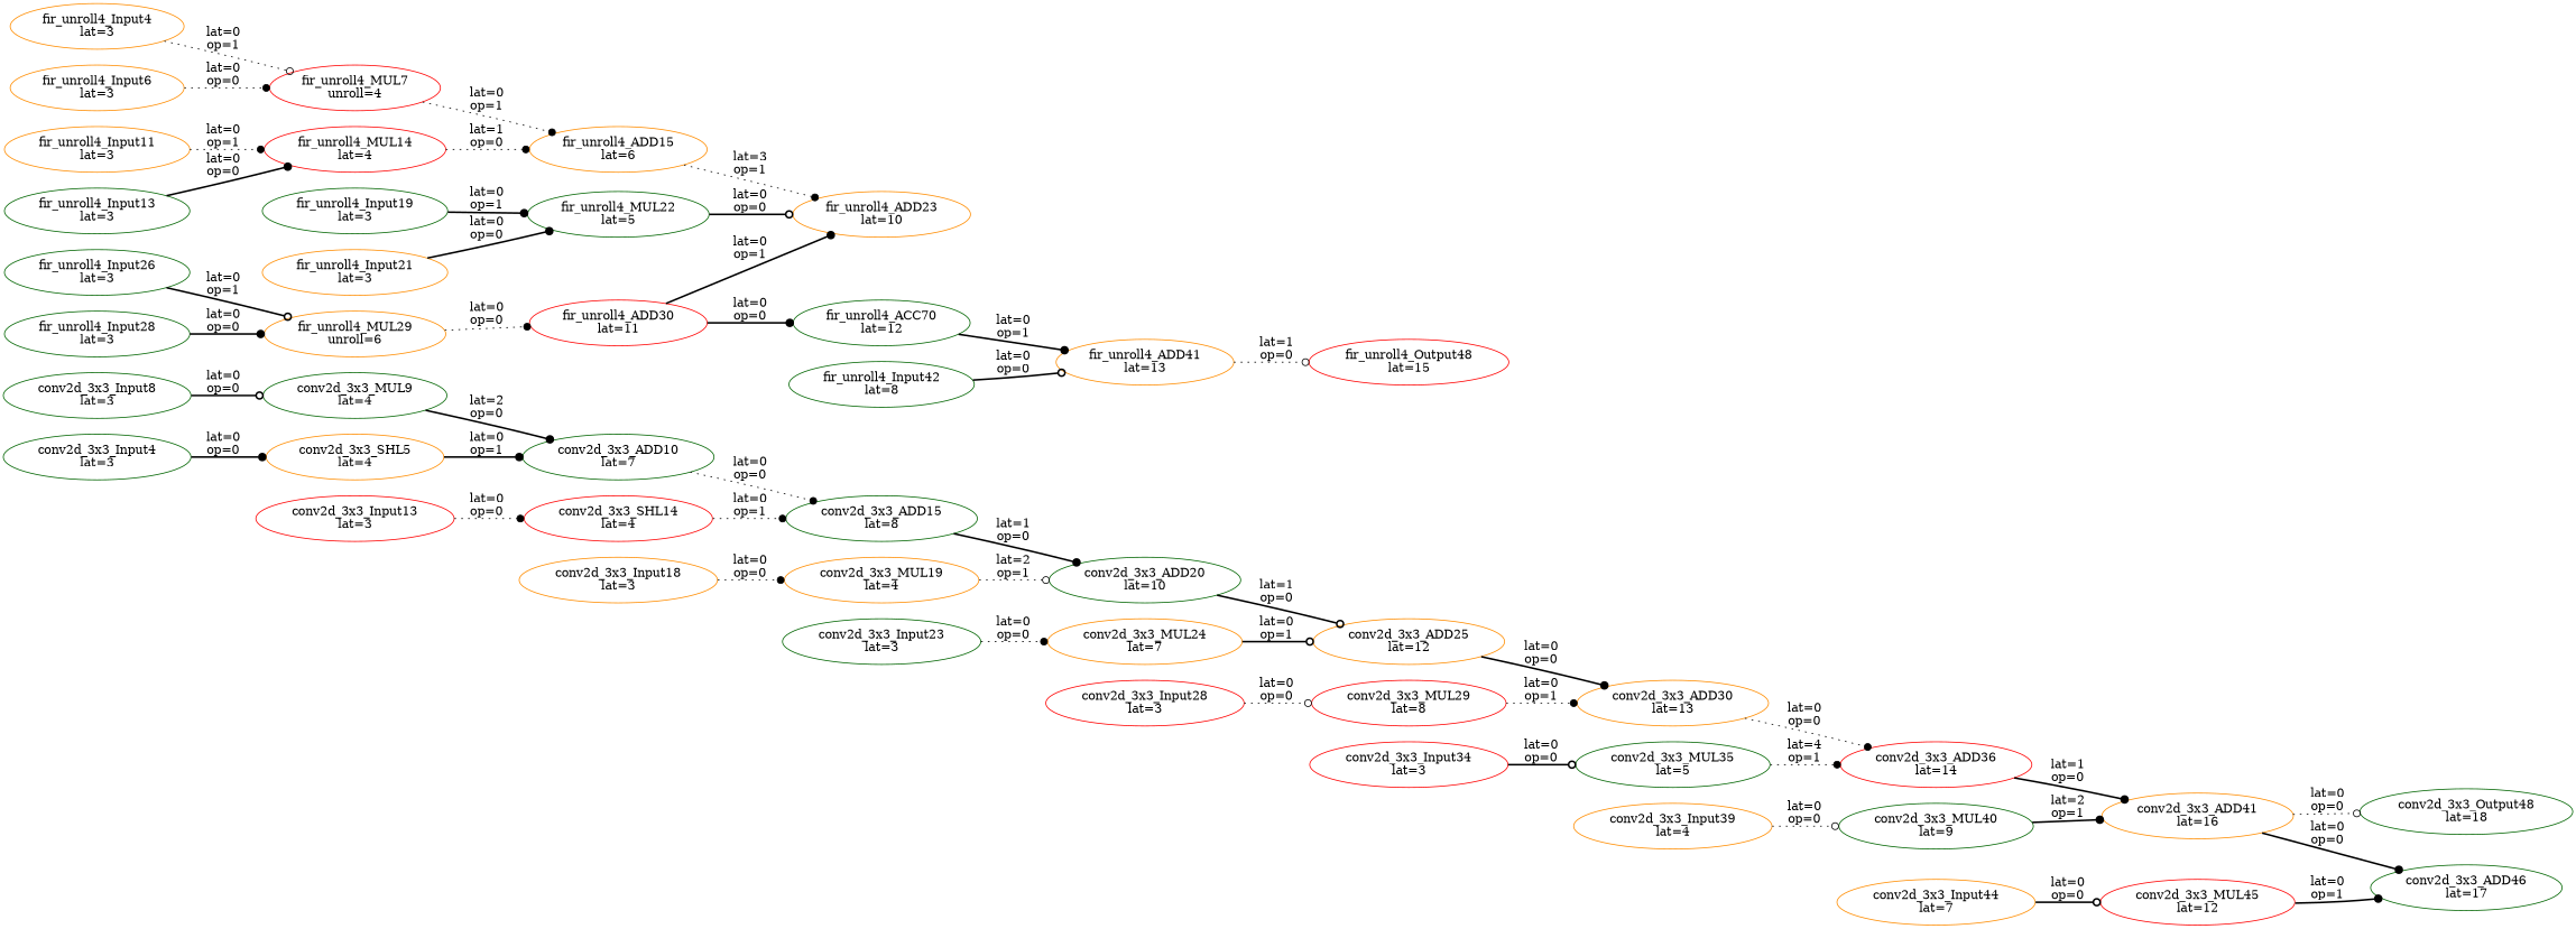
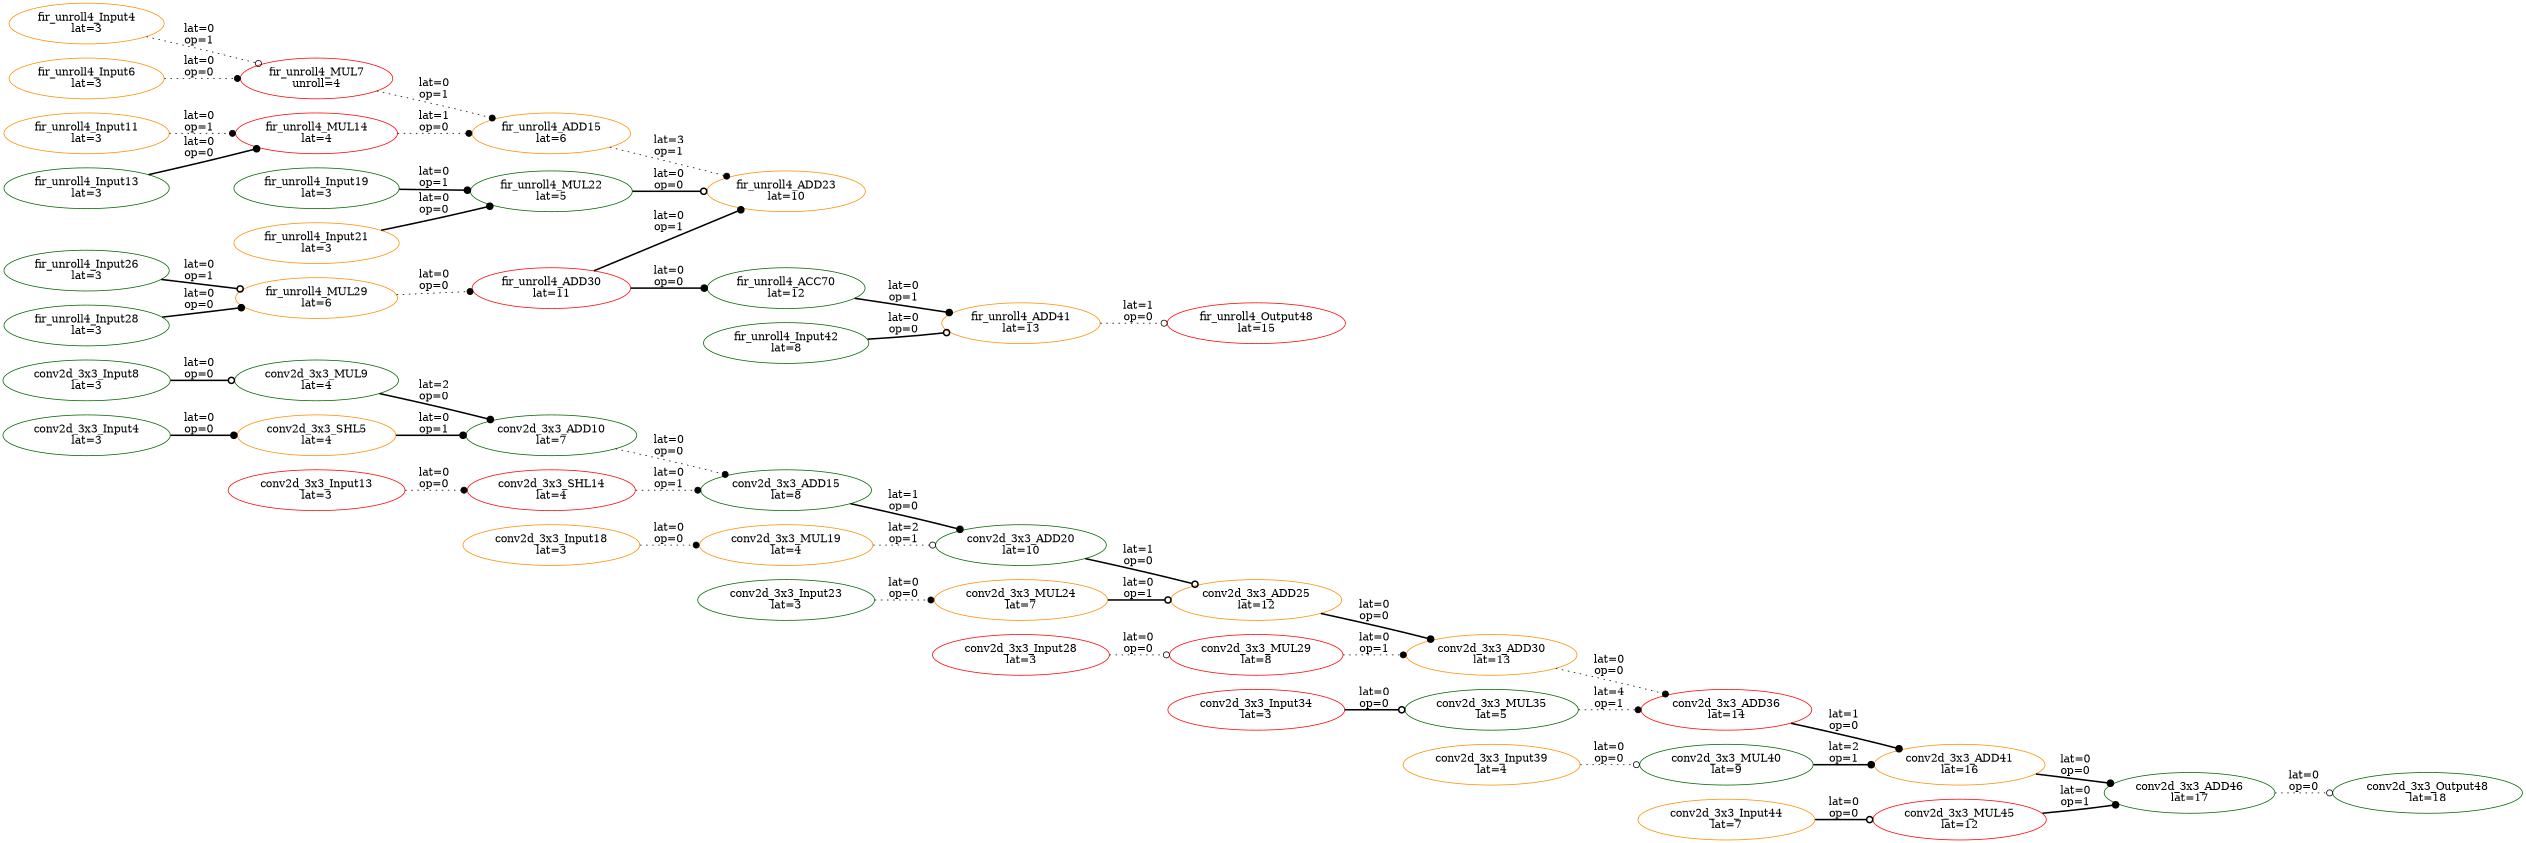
  digraph {
    rankdir=LR
    node [color=darkgreen]
    edge [arrowhead=dot style=bold]
    conv2d_3x3_Input4 [label="\N\nlat=3"]
    conv2d_3x3_SHL5 [color=darkorange label="\N\nlat=4"]
    conv2d_3x3_ADD10 [label="\N\nlat=7"]
    conv2d_3x3_ADD15 [label="\N\nlat=8"]
    conv2d_3x3_Input8 [label="\N\nlat=3"]
    conv2d_3x3_MUL9 [label="\N\nlat=4"]
    conv2d_3x3_ADD20 [label="\N\nlat=10"]
    conv2d_3x3_Input13 [color=red label="\N\nlat=3"]
    conv2d_3x3_SHL14 [color=red label="\N\nlat=4"]
    conv2d_3x3_ADD25 [color=darkorange label="\N\nlat=12"]
    conv2d_3x3_Input18 [color=darkorange label="\N\nlat=3"]
    conv2d_3x3_MUL19 [color=darkorange label="\N\nlat=4"]
    conv2d_3x3_ADD30 [color=darkorange label="\N\nlat=13"]
    conv2d_3x3_Input23 [label="\N\nlat=3"]
    conv2d_3x3_MUL24 [color=darkorange label="\N\nlat=7"]
    conv2d_3x3_ADD36 [color=red label="\N\nlat=14"]
    conv2d_3x3_Input28 [color=red label="\N\nlat=3"]
    conv2d_3x3_MUL29 [color=red label="\N\nlat=8"]
    conv2d_3x3_ADD41 [color=darkorange label="\N\nlat=16"]
    conv2d_3x3_Input34 [color=red label="\N\nlat=3"]
    conv2d_3x3_MUL35 [label="\N\nlat=5"]
    conv2d_3x3_ADD46 [label="\N\nlat=17"]
    conv2d_3x3_Input39 [color=darkorange label="\N\nlat=4"]
    conv2d_3x3_MUL40 [label="\N\nlat=9"]
    conv2d_3x3_Output48 [label="\N\nlat=18"]
    conv2d_3x3_Input44 [color=darkorange label="\N\nlat=7"]
    conv2d_3x3_MUL45 [color=red label="\N\nlat=12"]
    fir_unroll4_Input4 [color=darkorange label="\N\nlat=3"]
    fir_unroll4_MUL7 [color=red label="\N\nunroll=4"]
    fir_unroll4_ADD15 [color=darkorange label="\N\nlat=6"]
    fir_unroll4_Input6 [color=darkorange label="\N\nlat=3"]
    fir_unroll4_ADD23 [color=darkorange label="\N\nlat=10"]
    fir_unroll4_Input11 [color=darkorange label="\N\nlat=3"]
    fir_unroll4_MUL14 [color=red label="\N\nlat=4"]
    fir_unroll4_Input13 [label="\N\nlat=3"]
    fir_unroll4_Input19 [label="\N\nlat=3"]
    fir_unroll4_MUL22 [label="\N\nlat=5"]
    fir_unroll4_Input21 [color=darkorange label="\N\nlat=3"]
    fir_unroll4_ADD30 [color=red label="\N\nlat=11"]
    fir_unroll4_ACC70 [label="\N\nlat=12"]
    fir_unroll4_Input26 [label="\N\nlat=3"]
-   fir_unroll4_MUL29 [color=darkorange label="\N\nunroll=6"]
+   fir_unroll4_MUL29 [color=darkorange label="\N\nlat=6"]
    fir_unroll4_Input28 [label="\N\nlat=3"]
    fir_unroll4_ADD41 [color=darkorange label="\N\nlat=13"]
    fir_unroll4_Output48 [color=red label="\N\nlat=15"]
    fir_unroll4_Input42 [label="\N\nlat=8"]
    conv2d_3x3_Input4 -> conv2d_3x3_SHL5 [label="lat=0\nop=0"]
    conv2d_3x3_SHL5 -> conv2d_3x3_ADD10 [label="lat=0\nop=1"]
    conv2d_3x3_ADD10 -> conv2d_3x3_ADD15 [label="lat=0\nop=0" style=dotted]
    conv2d_3x3_ADD15 -> conv2d_3x3_ADD20 [label="lat=1\nop=0"]
    conv2d_3x3_Input8 -> conv2d_3x3_MUL9 [arrowhead=odot label="lat=0\nop=0"]
    conv2d_3x3_MUL9 -> conv2d_3x3_ADD10 [label="lat=2\nop=0"]
    conv2d_3x3_ADD20 -> conv2d_3x3_ADD25 [arrowhead=odot label="lat=1\nop=0"]
    conv2d_3x3_Input13 -> conv2d_3x3_SHL14 [label="lat=0\nop=0" style=dotted]
    conv2d_3x3_SHL14 -> conv2d_3x3_ADD15 [label="lat=0\nop=1" style=dotted]
    conv2d_3x3_ADD25 -> conv2d_3x3_ADD30 [label="lat=0\nop=0"]
    conv2d_3x3_Input18 -> conv2d_3x3_MUL19 [label="lat=0\nop=0" style=dotted]
    conv2d_3x3_MUL19 -> conv2d_3x3_ADD20 [arrowhead=odot label="lat=2\nop=1" style=dotted]
    conv2d_3x3_ADD30 -> conv2d_3x3_ADD36 [label="lat=0\nop=0" style=dotted]
    conv2d_3x3_Input23 -> conv2d_3x3_MUL24 [label="lat=0\nop=0" style=dotted]
    conv2d_3x3_MUL24 -> conv2d_3x3_ADD25 [arrowhead=odot label="lat=0\nop=1"]
    conv2d_3x3_ADD36 -> conv2d_3x3_ADD41 [label="lat=1\nop=0"]
    conv2d_3x3_Input28 -> conv2d_3x3_MUL29 [arrowhead=odot label="lat=0\nop=0" style=dotted]
    conv2d_3x3_MUL29 -> conv2d_3x3_ADD30 [label="lat=0\nop=1" style=dotted]
    conv2d_3x3_ADD41 -> conv2d_3x3_ADD46 [label="lat=0\nop=0"]
    conv2d_3x3_Input34 -> conv2d_3x3_MUL35 [arrowhead=odot label="lat=0\nop=0"]
    conv2d_3x3_MUL35 -> conv2d_3x3_ADD36 [label="lat=4\nop=1" style=dotted]
-   conv2d_3x3_ADD41 -> conv2d_3x3_Output48 [arrowhead=odot label="lat=0\nop=0" style=dotted]
+   conv2d_3x3_ADD46 -> conv2d_3x3_Output48 [arrowhead=odot label="lat=0\nop=0" style=dotted]
    conv2d_3x3_Input39 -> conv2d_3x3_MUL40 [arrowhead=odot label="lat=0\nop=0" style=dotted]
    conv2d_3x3_MUL40 -> conv2d_3x3_ADD41 [label="lat=2\nop=1"]
    conv2d_3x3_Input44 -> conv2d_3x3_MUL45 [arrowhead=odot label="lat=0\nop=0"]
    conv2d_3x3_MUL45 -> conv2d_3x3_ADD46 [label="lat=0\nop=1"]
    fir_unroll4_Input4 -> fir_unroll4_MUL7 [arrowhead=odot label="lat=0\nop=1" style=dotted]
    fir_unroll4_MUL7 -> fir_unroll4_ADD15 [label="lat=0\nop=1" style=dotted]
    fir_unroll4_ADD15 -> fir_unroll4_ADD23 [label="lat=3\nop=1" style=dotted]
    fir_unroll4_Input6 -> fir_unroll4_MUL7 [label="lat=0\nop=0" style=dotted]
    fir_unroll4_Input11 -> fir_unroll4_MUL14 [label="lat=0\nop=1" style=dotted]
    fir_unroll4_MUL14 -> fir_unroll4_ADD15 [label="lat=1\nop=0" style=dotted]
    fir_unroll4_Input13 -> fir_unroll4_MUL14 [label="lat=0\nop=0"]
    fir_unroll4_Input19 -> fir_unroll4_MUL22 [label="lat=0\nop=1"]
    fir_unroll4_MUL22 -> fir_unroll4_ADD23 [arrowhead=odot label="lat=0\nop=0"]
    fir_unroll4_Input21 -> fir_unroll4_MUL22 [label="lat=0\nop=0"]
    fir_unroll4_ADD30 -> fir_unroll4_ADD23 [label="lat=0\nop=1"]
    fir_unroll4_ADD30 -> fir_unroll4_ACC70 [label="lat=0\nop=0"]
    fir_unroll4_ACC70 -> fir_unroll4_ADD41 [label="lat=0\nop=1"]
    fir_unroll4_Input26 -> fir_unroll4_MUL29 [arrowhead=odot label="lat=0\nop=1"]
    fir_unroll4_MUL29 -> fir_unroll4_ADD30 [label="lat=0\nop=0" style=dotted]
    fir_unroll4_Input28 -> fir_unroll4_MUL29 [label="lat=0\nop=0"]
    fir_unroll4_ADD41 -> fir_unroll4_Output48 [arrowhead=odot label="lat=1\nop=0" style=dotted]
    fir_unroll4_Input42 -> fir_unroll4_ADD41 [arrowhead=odot label="lat=0\nop=0"]
  }
